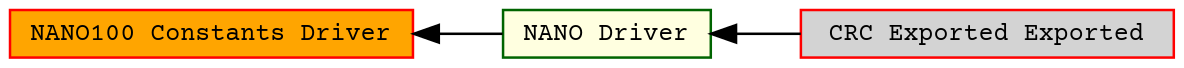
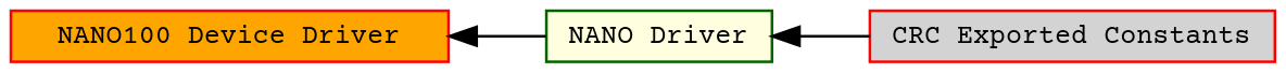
  digraph {
    fontname="Courier Prime"
    rankdir=LR
    node [color=red fontname="Courier Prime" fontsize=10 shape=box style=filled]
    edge [dir=back fontname="Courier Prime" fontsize=10 labelfontname=Helvetica labelfontsize=10 shape=plaintext style=solid]
    n1 [color=darkgreen fillcolor=lightyellow fontcolor=black height=0.2 label="NANO Driver" width=0.4]
-   n2 [fillcolor=lightgrey height=0.2 label="CRC Exported Exported" width=0.4]
-   n3 [fillcolor=orange height=0.2 label="NANO100 Constants Driver" width=0.4]
+   n2 [fillcolor=lightgrey height=0.2 label="CRC Exported Constants" width=0.4]
+   n3 [fillcolor=orange height=0.2 label="NANO100 Device Driver" width=0.4]
    n1 -> n2
    n3 -> n1
  }
